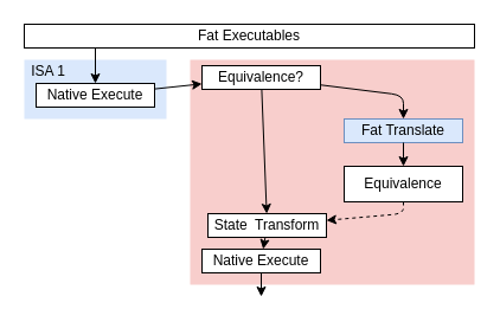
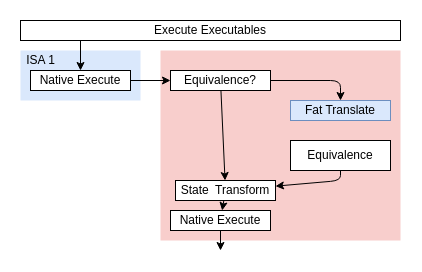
  <mxCell id="0" />
  <mxCell id="1" parent="0" />
  <mxCell id="2" value="" style="rounded=0;whiteSpace=wrap;html=1;fillColor=#f8cecc;strokeColor=none;" parent="1" vertex="1"><mxGeometry x="160" y="50" width="240" height="190" as="geometry" /></mxCell>
  <mxCell id="3" value="" style="rounded=0;whiteSpace=wrap;html=1;fillColor=#dae8fc;strokeColor=none;" parent="1" vertex="1"><mxGeometry x="20" y="50" width="120" height="50" as="geometry" /></mxCell>
- <mxCell id="4" value="Fat Executables" style="rounded=0;whiteSpace=wrap;html=1;" parent="1" vertex="1"><mxGeometry x="20" y="20" width="380" height="20" as="geometry" /></mxCell>
- <mxCell id="5" value="Equivalence?" style="rounded=0;whiteSpace=wrap;html=1;" parent="1" vertex="1"><mxGeometry x="170" y="55" width="100" height="20" as="geometry" /></mxCell>
+ <mxCell id="4" value="Execute Executables" style="rounded=0;whiteSpace=wrap;html=1;" parent="1" vertex="1"><mxGeometry x="20" y="20" width="380" height="20" as="geometry" /></mxCell>
+ <mxCell id="5" value="Equivalence?" style="rounded=0;whiteSpace=wrap;html=1;" parent="1" vertex="1"><mxGeometry x="170" y="70" width="100" height="20" as="geometry" /></mxCell>
  <mxCell id="6" value="" style="endArrow=classic;html=1;rounded=0;" parent="1" target="17" edge="1"><mxGeometry width="50" height="50" relative="1" as="geometry"><mxPoint x="80" y="40" as="sourcePoint" /><mxPoint x="80" y="40" as="targetPoint" /></mxGeometry></mxCell>
  <mxCell id="7" value="" style="endArrow=classic;html=1;rounded=0;" parent="1" source="5" target="8" edge="1"><mxGeometry width="50" height="50" relative="1" as="geometry"><mxPoint x="220" y="80" as="sourcePoint" /><mxPoint x="200" y="130" as="targetPoint" /></mxGeometry></mxCell>
  <mxCell id="8" value="State&amp;nbsp; Transform" style="rounded=0;whiteSpace=wrap;html=1;" parent="1" vertex="1"><mxGeometry x="175" y="180" width="100" height="20" as="geometry" /></mxCell>
  <mxCell id="9" value="Fat Translate" style="rounded=0;whiteSpace=wrap;html=1;fillColor=#dae8fc;strokeColor=#6c8ebf;" parent="1" vertex="1"><mxGeometry x="290" y="100" width="100" height="20" as="geometry" /></mxCell>
  <mxCell id="10" value="" style="endArrow=classic;html=1;rounded=1;" parent="1" source="5" target="9" edge="1"><mxGeometry width="50" height="50" relative="1" as="geometry"><mxPoint x="280" y="180" as="sourcePoint" /><mxPoint x="330" y="130" as="targetPoint" /><Array as="points"><mxPoint x="340" y="80" /></Array></mxGeometry></mxCell>
  <mxCell id="11" value="" style="endArrow=classic;html=1;rounded=0;" parent="1" source="8" target="18" edge="1"><mxGeometry width="50" height="50" relative="1" as="geometry"><mxPoint x="160" y="200" as="sourcePoint" /><mxPoint x="220" y="210" as="targetPoint" /></mxGeometry></mxCell>
  <mxCell id="12" value="ISA 1" style="text;html=1;align=center;verticalAlign=middle;resizable=0;points=[];autosize=1;strokeColor=none;fillColor=none;rotation=0;" parent="1" vertex="1"><mxGeometry x="20" y="50" width="40" height="20" as="geometry" /></mxCell>
  <mxCell id="13" value="" style="endArrow=classic;html=1;rounded=0;" parent="1" source="17" target="5" edge="1"><mxGeometry width="50" height="50" relative="1" as="geometry"><mxPoint x="110" y="70" as="sourcePoint" /><mxPoint x="170" y="65.263" as="targetPoint" /></mxGeometry></mxCell>
  <mxCell id="14" value="Equivalence" style="rounded=0;whiteSpace=wrap;html=1;" parent="1" vertex="1"><mxGeometry x="290" y="140" width="100" height="30" as="geometry" /></mxCell>
- <mxCell id="15" value="" style="endArrow=classic;html=1;rounded=1;" parent="1" source="9" target="14" edge="1"><mxGeometry width="50" height="50" relative="1" as="geometry"><mxPoint x="250" y="280" as="sourcePoint" /><mxPoint x="300" y="230" as="targetPoint" /></mxGeometry></mxCell>
- <mxCell id="16" value="" style="endArrow=classic;html=1;rounded=1;dashed=1;" parent="1" source="14" target="8" edge="1"><mxGeometry width="50" height="50" relative="1" as="geometry"><mxPoint x="280" y="90" as="sourcePoint" /><mxPoint x="370" y="110" as="targetPoint" /><Array as="points"><mxPoint x="340" y="180" /></Array></mxGeometry></mxCell>
+ <mxCell id="16" value="" style="endArrow=classic;html=1;rounded=1;" parent="1" source="14" target="8" edge="1"><mxGeometry width="50" height="50" relative="1" as="geometry"><mxPoint x="280" y="90" as="sourcePoint" /><mxPoint x="370" y="110" as="targetPoint" /><Array as="points"><mxPoint x="340" y="180" /></Array></mxGeometry></mxCell>
  <mxCell id="17" value="Native Execute" style="rounded=0;whiteSpace=wrap;html=1;" parent="1" vertex="1"><mxGeometry x="30" y="70" width="100" height="20" as="geometry" /></mxCell>
  <mxCell id="18" value="Native Execute" style="rounded=0;whiteSpace=wrap;html=1;" parent="1" vertex="1"><mxGeometry x="170" y="210" width="100" height="20" as="geometry" /></mxCell>
  <mxCell id="19" value="" style="endArrow=classic;html=1;rounded=0;" parent="1" source="18" edge="1"><mxGeometry width="50" height="50" relative="1" as="geometry"><mxPoint x="220" y="230" as="sourcePoint" /><mxPoint x="220" y="250" as="targetPoint" /></mxGeometry></mxCell>
